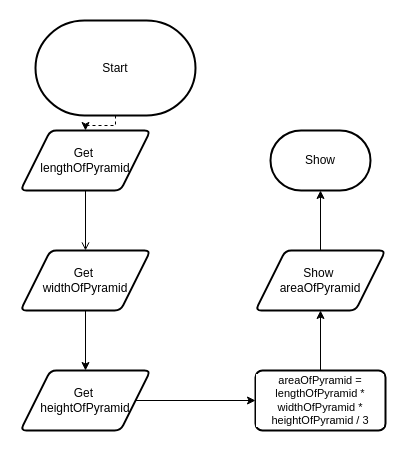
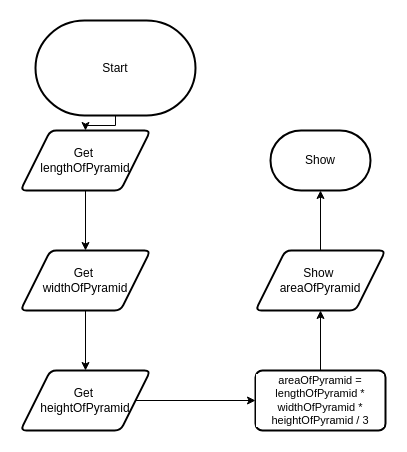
  <mxCell id="0" />
  <mxCell id="1" parent="0" />
- <mxCell id="2" style="edgeStyle=orthogonalEdgeStyle;html=1;rounded=0;entryX=0.5;entryY=0;entryDx=0;entryDy=0;dashed=1;" parent="1" source="3" target="5" edge="1"><mxGeometry relative="1" as="geometry"><mxPoint x="85" y="170" as="targetPoint" /></mxGeometry></mxCell>
+ <mxCell id="2" style="edgeStyle=orthogonalEdgeStyle;html=1;rounded=0;entryX=0.5;entryY=0;entryDx=0;entryDy=0;" parent="1" source="3" target="5" edge="1"><mxGeometry relative="1" as="geometry"><mxPoint x="85" y="170" as="targetPoint" /></mxGeometry></mxCell>
  <mxCell id="3" value="Start" style="strokeWidth=2;html=1;shape=mxgraph.flowchart.terminator;whiteSpace=wrap;" parent="1" vertex="1"><mxGeometry x="35" y="20" width="160" height="95" as="geometry" /></mxCell>
- <mxCell id="4" style="edgeStyle=orthogonalEdgeStyle;html=1;exitX=0.5;exitY=1;exitDx=0;exitDy=0;entryX=0.5;entryY=0;entryDx=0;entryDy=0;rounded=0;endArrow=open;" edge="1" parent="1" source="5" target="7"><mxGeometry relative="1" as="geometry" /></mxCell>
+ <mxCell id="4" style="edgeStyle=orthogonalEdgeStyle;html=1;exitX=0.5;exitY=1;exitDx=0;exitDy=0;entryX=0.5;entryY=0;entryDx=0;entryDy=0;rounded=0;" edge="1" parent="1" source="5" target="7"><mxGeometry relative="1" as="geometry" /></mxCell>
  <mxCell id="5" value="&lt;font&gt;Get&amp;nbsp;&lt;/font&gt;&lt;div&gt;&lt;font&gt;lengthOfPyramid&lt;/font&gt;&lt;/div&gt;" style="shape=parallelogram;html=1;strokeWidth=2;perimeter=parallelogramPerimeter;whiteSpace=wrap;rounded=1;arcSize=12;size=0.23;" vertex="1" parent="1"><mxGeometry x="20" y="130" width="130" height="60" as="geometry" /></mxCell>
  <mxCell id="6" style="edgeStyle=orthogonalEdgeStyle;shape=connector;rounded=0;html=1;entryX=0.5;entryY=0;entryDx=0;entryDy=0;strokeColor=default;align=center;verticalAlign=middle;fontFamily=Helvetica;fontSize=11;fontColor=default;labelBackgroundColor=default;endArrow=classic;" edge="1" parent="1" source="7" target="9"><mxGeometry relative="1" as="geometry" /></mxCell>
  <mxCell id="7" value="&lt;font&gt;Get&amp;nbsp;&lt;/font&gt;&lt;div&gt;&lt;font&gt;widthOfPyramid&lt;/font&gt;&lt;/div&gt;" style="shape=parallelogram;html=1;strokeWidth=2;perimeter=parallelogramPerimeter;whiteSpace=wrap;rounded=1;arcSize=12;size=0.23;" vertex="1" parent="1"><mxGeometry x="20" y="250" width="130" height="60" as="geometry" /></mxCell>
  <mxCell id="8" style="edgeStyle=orthogonalEdgeStyle;shape=connector;rounded=0;html=1;strokeColor=default;align=center;verticalAlign=middle;fontFamily=Helvetica;fontSize=11;fontColor=default;labelBackgroundColor=default;endArrow=classic;entryX=0;entryY=0.5;entryDx=0;entryDy=0;" edge="1" parent="1" source="9" target="11"><mxGeometry relative="1" as="geometry"><mxPoint x="225" y="400" as="targetPoint" /></mxGeometry></mxCell>
  <mxCell id="9" value="&lt;font&gt;Get&amp;nbsp;&lt;/font&gt;&lt;div&gt;&lt;font&gt;heightOfPyramid&lt;/font&gt;&lt;/div&gt;" style="shape=parallelogram;html=1;strokeWidth=2;perimeter=parallelogramPerimeter;whiteSpace=wrap;rounded=1;arcSize=12;size=0.23;" vertex="1" parent="1"><mxGeometry x="20" y="370" width="130" height="60" as="geometry" /></mxCell>
  <mxCell id="10" style="edgeStyle=orthogonalEdgeStyle;shape=connector;rounded=0;html=1;entryX=0.5;entryY=1;entryDx=0;entryDy=0;strokeColor=default;align=center;verticalAlign=middle;fontFamily=Helvetica;fontSize=11;fontColor=default;labelBackgroundColor=default;endArrow=classic;" edge="1" parent="1" source="11" target="13"><mxGeometry relative="1" as="geometry" /></mxCell>
  <mxCell id="11" value="areaOfPyramid = lengthOfPyramid * widthOfPyramid * heightOfPyramid / 3" style="rounded=1;whiteSpace=wrap;html=1;absoluteArcSize=1;arcSize=14;strokeWidth=2;fontFamily=Helvetica;fontSize=11;fontColor=default;labelBackgroundColor=default;" vertex="1" parent="1"><mxGeometry x="255" y="370" width="130" height="60" as="geometry" /></mxCell>
  <mxCell id="12" value="Show" style="strokeWidth=2;html=1;shape=mxgraph.flowchart.terminator;whiteSpace=wrap;" vertex="1" parent="1"><mxGeometry x="270" y="130" width="100" height="60" as="geometry" /></mxCell>
  <mxCell id="13" value="Show&amp;nbsp;&lt;div&gt;areaOfPyramid&lt;/div&gt;" style="shape=parallelogram;html=1;strokeWidth=2;perimeter=parallelogramPerimeter;whiteSpace=wrap;rounded=1;arcSize=12;size=0.23;" vertex="1" parent="1"><mxGeometry x="255" y="250" width="130" height="60" as="geometry" /></mxCell>
  <mxCell id="14" style="edgeStyle=orthogonalEdgeStyle;shape=connector;rounded=0;html=1;entryX=0.5;entryY=1;entryDx=0;entryDy=0;entryPerimeter=0;strokeColor=default;align=center;verticalAlign=middle;fontFamily=Helvetica;fontSize=11;fontColor=default;labelBackgroundColor=default;endArrow=classic;" edge="1" parent="1" source="13" target="12"><mxGeometry relative="1" as="geometry" /></mxCell>
